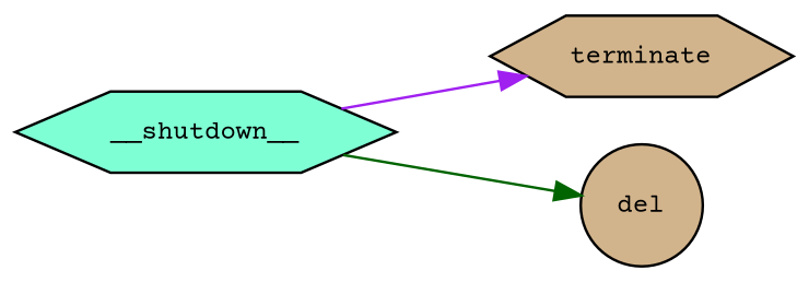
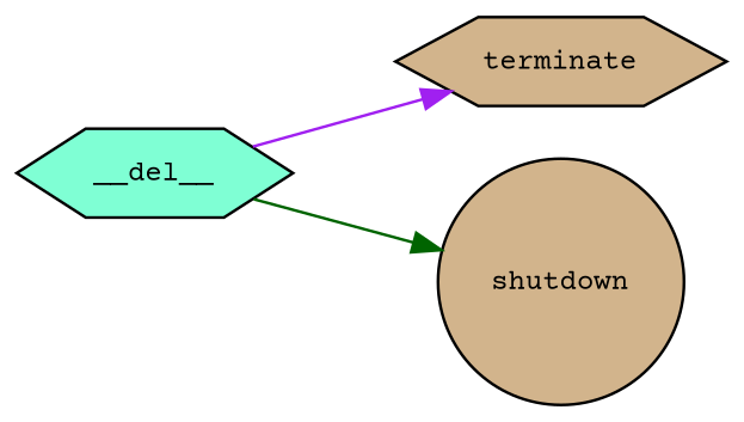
  digraph {
    fontname="Courier Prime"
    rankdir=RL
    node [color=black fillcolor=tan fontname="Courier Prime" fontsize=10 shape=hexagon style=filled]
    edge [dir=back fontname="Courier Prime" fontsize=10 labelfontname=Helvetica labelfontsize=10 style=solid]
    n1 [fontcolor=black height=0.2 label=terminate width=0.4]
-   n2 [fillcolor=aquamarine height=0.2 label=__shutdown__ width=0.4]
-   n3 [height=0.2 label=del shape=circle width=0.4]
+   n2 [fillcolor=aquamarine height=0.2 label=__del__ width=0.4]
+   n3 [height=0.2 label=shutdown shape=circle width=0.4]
    n1 -> n2 [color=purple]
    n3 -> n2 [color=darkgreen]
  }
